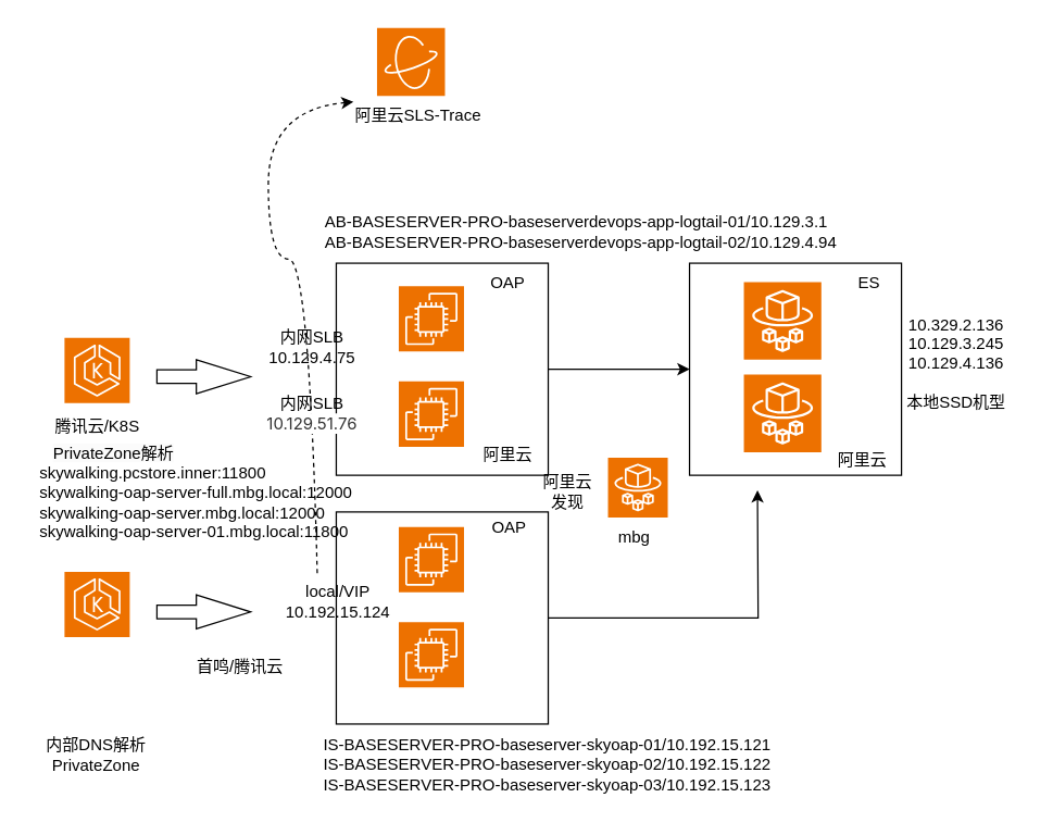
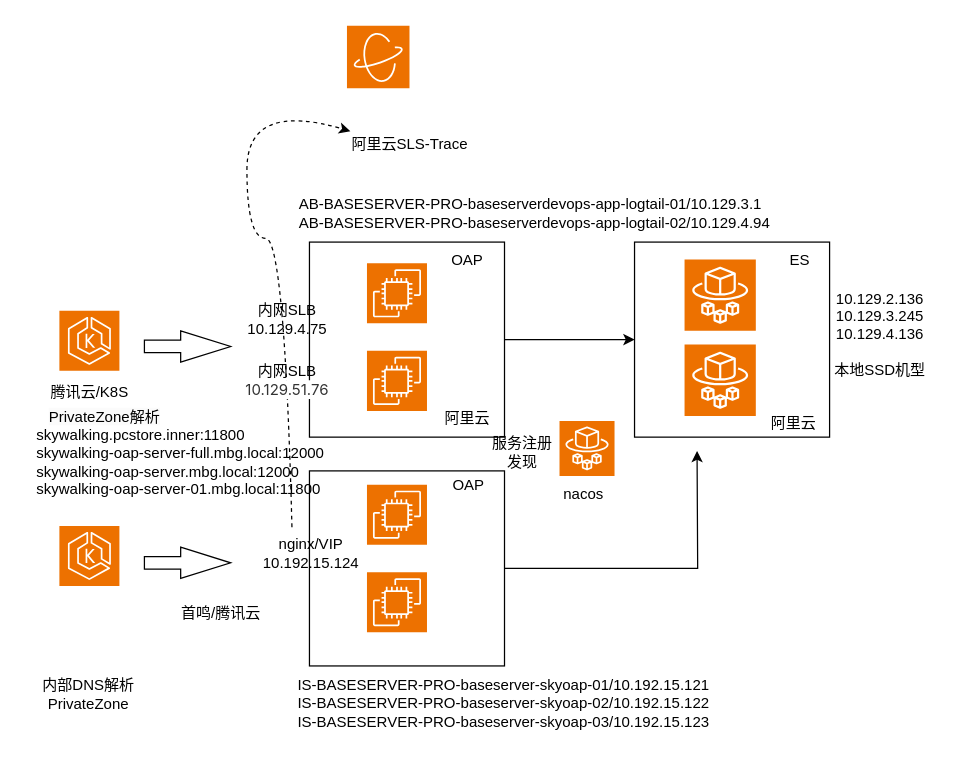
  <mxCell id="0" />
  <mxCell id="1" parent="0" />
  <mxCell id="2" value="" style="curved=1;endArrow=classic;html=1;rounded=0;entryX=0.106;entryY=0.144;entryDx=0;entryDy=0;entryPerimeter=0;exitX=0.35;exitY=-0.025;exitDx=0;exitDy=0;exitPerimeter=0;dashed=1;" parent="1" source="19" target="38" edge="1"><mxGeometry width="50" height="50" relative="1" as="geometry"><mxPoint x="223" y="257" as="sourcePoint" /><mxPoint x="247" y="110" as="targetPoint" /><Array as="points"><mxPoint x="227" y="190" /><mxPoint x="197" y="190" /><mxPoint x="197" y="80" /></Array></mxGeometry></mxCell>
  <mxCell id="3" value="" style="whiteSpace=wrap;html=1;aspect=fixed;" parent="1" vertex="1"><mxGeometry x="507" y="193" width="156" height="156" as="geometry" /></mxCell>
  <mxCell id="4" value="" style="whiteSpace=wrap;html=1;aspect=fixed;" parent="1" vertex="1"><mxGeometry x="247" y="193" width="156" height="156" as="geometry" /></mxCell>
  <mxCell id="5" value="" style="sketch=0;points=[[0,0,0],[0.25,0,0],[0.5,0,0],[0.75,0,0],[1,0,0],[0,1,0],[0.25,1,0],[0.5,1,0],[0.75,1,0],[1,1,0],[0,0.25,0],[0,0.5,0],[0,0.75,0],[1,0.25,0],[1,0.5,0],[1,0.75,0]];outlineConnect=0;fontColor=#232F3E;fillColor=#ED7100;strokeColor=#ffffff;dashed=0;verticalLabelPosition=bottom;verticalAlign=top;align=center;html=1;fontSize=12;fontStyle=0;aspect=fixed;shape=mxgraph.aws4.resourceIcon;resIcon=mxgraph.aws4.ec2;" parent="1" vertex="1"><mxGeometry x="293" y="210" width="48" height="48" as="geometry" /></mxCell>
  <mxCell id="6" value="" style="sketch=0;points=[[0,0,0],[0.25,0,0],[0.5,0,0],[0.75,0,0],[1,0,0],[0,1,0],[0.25,1,0],[0.5,1,0],[0.75,1,0],[1,1,0],[0,0.25,0],[0,0.5,0],[0,0.75,0],[1,0.25,0],[1,0.5,0],[1,0.75,0]];outlineConnect=0;fontColor=#232F3E;fillColor=#ED7100;strokeColor=#ffffff;dashed=0;verticalLabelPosition=bottom;verticalAlign=top;align=center;html=1;fontSize=12;fontStyle=0;aspect=fixed;shape=mxgraph.aws4.resourceIcon;resIcon=mxgraph.aws4.ec2;" parent="1" vertex="1"><mxGeometry x="293" y="280" width="48" height="48" as="geometry" /></mxCell>
  <mxCell id="7" style="edgeStyle=orthogonalEdgeStyle;rounded=0;orthogonalLoop=1;jettySize=auto;html=1;exitX=1;exitY=0.5;exitDx=0;exitDy=0;" parent="1" source="8" edge="1"><mxGeometry relative="1" as="geometry"><mxPoint x="557" y="360" as="targetPoint" /></mxGeometry></mxCell>
  <mxCell id="8" value="" style="whiteSpace=wrap;html=1;aspect=fixed;" parent="1" vertex="1"><mxGeometry x="247" y="376" width="156" height="156" as="geometry" /></mxCell>
  <mxCell id="9" value="" style="sketch=0;points=[[0,0,0],[0.25,0,0],[0.5,0,0],[0.75,0,0],[1,0,0],[0,1,0],[0.25,1,0],[0.5,1,0],[0.75,1,0],[1,1,0],[0,0.25,0],[0,0.5,0],[0,0.75,0],[1,0.25,0],[1,0.5,0],[1,0.75,0]];outlineConnect=0;fontColor=#232F3E;fillColor=#ED7100;strokeColor=#ffffff;dashed=0;verticalLabelPosition=bottom;verticalAlign=top;align=center;html=1;fontSize=12;fontStyle=0;aspect=fixed;shape=mxgraph.aws4.resourceIcon;resIcon=mxgraph.aws4.ec2;" parent="1" vertex="1"><mxGeometry x="293" y="387" width="48" height="48" as="geometry" /></mxCell>
  <mxCell id="10" value="" style="sketch=0;points=[[0,0,0],[0.25,0,0],[0.5,0,0],[0.75,0,0],[1,0,0],[0,1,0],[0.25,1,0],[0.5,1,0],[0.75,1,0],[1,1,0],[0,0.25,0],[0,0.5,0],[0,0.75,0],[1,0.25,0],[1,0.5,0],[1,0.75,0]];outlineConnect=0;fontColor=#232F3E;fillColor=#ED7100;strokeColor=#ffffff;dashed=0;verticalLabelPosition=bottom;verticalAlign=top;align=center;html=1;fontSize=12;fontStyle=0;aspect=fixed;shape=mxgraph.aws4.resourceIcon;resIcon=mxgraph.aws4.ec2;" parent="1" vertex="1"><mxGeometry x="293" y="457" width="48" height="48" as="geometry" /></mxCell>
  <mxCell id="11" value="阿里云" style="text;html=1;align=center;verticalAlign=middle;resizable=0;points=[];autosize=1;strokeColor=none;fillColor=none;" parent="1" vertex="1"><mxGeometry x="343" y="319" width="60" height="30" as="geometry" /></mxCell>
  <mxCell id="12" value="" style="sketch=0;points=[[0,0,0],[0.25,0,0],[0.5,0,0],[0.75,0,0],[1,0,0],[0,1,0],[0.25,1,0],[0.5,1,0],[0.75,1,0],[1,1,0],[0,0.25,0],[0,0.5,0],[0,0.75,0],[1,0.25,0],[1,0.5,0],[1,0.75,0]];outlineConnect=0;fontColor=#232F3E;fillColor=#ED7100;strokeColor=#ffffff;dashed=0;verticalLabelPosition=bottom;verticalAlign=top;align=center;html=1;fontSize=12;fontStyle=0;aspect=fixed;shape=mxgraph.aws4.resourceIcon;resIcon=mxgraph.aws4.fargate;" parent="1" vertex="1"><mxGeometry x="547" y="207" width="57" height="57" as="geometry" /></mxCell>
  <mxCell id="13" value="" style="sketch=0;points=[[0,0,0],[0.25,0,0],[0.5,0,0],[0.75,0,0],[1,0,0],[0,1,0],[0.25,1,0],[0.5,1,0],[0.75,1,0],[1,1,0],[0,0.25,0],[0,0.5,0],[0,0.75,0],[1,0.25,0],[1,0.5,0],[1,0.75,0]];outlineConnect=0;fontColor=#232F3E;fillColor=#ED7100;strokeColor=#ffffff;dashed=0;verticalLabelPosition=bottom;verticalAlign=top;align=center;html=1;fontSize=12;fontStyle=0;aspect=fixed;shape=mxgraph.aws4.resourceIcon;resIcon=mxgraph.aws4.fargate;" parent="1" vertex="1"><mxGeometry x="547" y="275" width="57" height="57" as="geometry" /></mxCell>
  <mxCell id="14" value="阿里云" style="text;html=1;align=center;verticalAlign=middle;resizable=0;points=[];autosize=1;strokeColor=none;fillColor=none;" parent="1" vertex="1"><mxGeometry x="604" y="323" width="60" height="30" as="geometry" /></mxCell>
  <mxCell id="15" value="" style="sketch=0;points=[[0,0,0],[0.25,0,0],[0.5,0,0],[0.75,0,0],[1,0,0],[0,1,0],[0.25,1,0],[0.5,1,0],[0.75,1,0],[1,1,0],[0,0.25,0],[0,0.5,0],[0,0.75,0],[1,0.25,0],[1,0.5,0],[1,0.75,0]];outlineConnect=0;fontColor=#232F3E;fillColor=#ED7100;strokeColor=#ffffff;dashed=0;verticalLabelPosition=bottom;verticalAlign=top;align=center;html=1;fontSize=12;fontStyle=0;aspect=fixed;shape=mxgraph.aws4.resourceIcon;resIcon=mxgraph.aws4.eks;" parent="1" vertex="1"><mxGeometry x="47" y="248" width="48" height="48" as="geometry" /></mxCell>
  <mxCell id="16" value="" style="sketch=0;points=[[0,0,0],[0.25,0,0],[0.5,0,0],[0.75,0,0],[1,0,0],[0,1,0],[0.25,1,0],[0.5,1,0],[0.75,1,0],[1,1,0],[0,0.25,0],[0,0.5,0],[0,0.75,0],[1,0.25,0],[1,0.5,0],[1,0.75,0]];outlineConnect=0;fontColor=#232F3E;fillColor=#ED7100;strokeColor=#ffffff;dashed=0;verticalLabelPosition=bottom;verticalAlign=top;align=center;html=1;fontSize=12;fontStyle=0;aspect=fixed;shape=mxgraph.aws4.resourceIcon;resIcon=mxgraph.aws4.eks;" parent="1" vertex="1"><mxGeometry x="47" y="420" width="48" height="48" as="geometry" /></mxCell>
  <mxCell id="17" value="腾讯云/K8S" style="text;html=1;align=center;verticalAlign=middle;resizable=0;points=[];autosize=1;strokeColor=none;fillColor=none;" parent="1" vertex="1"><mxGeometry x="26" y="298" width="90" height="30" as="geometry" /></mxCell>
  <mxCell id="18" value="首鸣/腾讯云" style="text;html=1;align=center;verticalAlign=middle;resizable=0;points=[];autosize=1;strokeColor=none;fillColor=none;" parent="1" vertex="1"><mxGeometry x="131" y="475" width="90" height="30" as="geometry" /></mxCell>
- <mxCell id="19" value="local/VIP&lt;div&gt;10.192.15.124&lt;/div&gt;" style="text;html=1;align=center;verticalAlign=middle;resizable=0;points=[];autosize=1;strokeColor=none;fillColor=none;" parent="1" vertex="1"><mxGeometry x="198" y="422" width="100" height="40" as="geometry" /></mxCell>
+ <mxCell id="19" value="nginx/VIP&lt;div&gt;10.192.15.124&lt;/div&gt;" style="text;html=1;align=center;verticalAlign=middle;resizable=0;points=[];autosize=1;strokeColor=none;fillColor=none;" parent="1" vertex="1"><mxGeometry x="198" y="422" width="100" height="40" as="geometry" /></mxCell>
  <mxCell id="20" value="OAP" style="text;html=1;align=center;verticalAlign=middle;resizable=0;points=[];autosize=1;strokeColor=none;fillColor=none;" parent="1" vertex="1"><mxGeometry x="349" y="373" width="50" height="30" as="geometry" /></mxCell>
  <mxCell id="21" value="OAP" style="text;html=1;align=center;verticalAlign=middle;resizable=0;points=[];autosize=1;strokeColor=none;fillColor=none;" parent="1" vertex="1"><mxGeometry x="348" y="193" width="50" height="30" as="geometry" /></mxCell>
  <mxCell id="22" value="ES" style="text;html=1;align=center;verticalAlign=middle;resizable=0;points=[];autosize=1;strokeColor=none;fillColor=none;" parent="1" vertex="1"><mxGeometry x="619" y="193" width="40" height="30" as="geometry" /></mxCell>
  <mxCell id="23" value="IS-BASESERVER-PRO-baseserver-skyoap-01/10.192.15.121&lt;br&gt;IS-BASESERVER-PRO-baseserver-skyoap-02/10.192.15.122&lt;br&gt;IS-BASESERVER-PRO-baseserver-skyoap-03/10.192.15.123" style="text;html=1;align=center;verticalAlign=middle;resizable=0;points=[];autosize=1;strokeColor=none;fillColor=none;" parent="1" vertex="1"><mxGeometry x="227" y="532" width="350" height="60" as="geometry" /></mxCell>
  <mxCell id="24" value="AB-BASESERVER-PRO-baseserverdevops-app-logtail-01/10.129.3.1&lt;div&gt;AB-BASESERVER-PRO-baseserverdevops-app-logtail-02/10.129.4.94&lt;/div&gt;" style="text;html=1;align=left;verticalAlign=middle;resizable=0;points=[];autosize=1;strokeColor=none;fillColor=none;" parent="1" vertex="1"><mxGeometry x="237" y="150" width="400" height="40" as="geometry" /></mxCell>
  <mxCell id="25" value="内网SLB&lt;div&gt;10.129.4.75&lt;/div&gt;" style="text;html=1;align=center;verticalAlign=middle;resizable=0;points=[];autosize=1;strokeColor=none;fillColor=none;" parent="1" vertex="1"><mxGeometry x="184" y="235" width="90" height="40" as="geometry" /></mxCell>
  <mxCell id="26" value="" style="endArrow=classic;html=1;rounded=0;entryX=0;entryY=0.5;entryDx=0;entryDy=0;exitX=1;exitY=0.5;exitDx=0;exitDy=0;" parent="1" source="4" target="3" edge="1"><mxGeometry width="50" height="50" relative="1" as="geometry"><mxPoint x="337" y="390" as="sourcePoint" /><mxPoint x="387" y="340" as="targetPoint" /></mxGeometry></mxCell>
  <mxCell id="27" value="" style="html=1;shadow=0;dashed=0;align=center;verticalAlign=middle;shape=mxgraph.arrows2.arrow;dy=0.6;dx=40;notch=0;" parent="1" vertex="1"><mxGeometry x="115" y="264" width="69" height="25" as="geometry" /></mxCell>
  <mxCell id="28" value="" style="html=1;shadow=0;dashed=0;align=center;verticalAlign=middle;shape=mxgraph.arrows2.arrow;dy=0.6;dx=40;notch=0;" parent="1" vertex="1"><mxGeometry x="115" y="437" width="69" height="25" as="geometry" /></mxCell>
- <mxCell id="29" value="10.329.2.136&lt;div&gt;10.129.3.245&lt;/div&gt;&lt;div&gt;10.129.4.136&lt;/div&gt;&lt;div&gt;&lt;br&gt;&lt;/div&gt;&lt;div&gt;本地SSD机型&lt;/div&gt;" style="text;html=1;align=center;verticalAlign=middle;resizable=0;points=[];autosize=1;strokeColor=none;fillColor=none;" parent="1" vertex="1"><mxGeometry x="653" y="222" width="100" height="90" as="geometry" /></mxCell>
+ <mxCell id="29" value="10.129.2.136&lt;div&gt;10.129.3.245&lt;/div&gt;&lt;div&gt;10.129.4.136&lt;/div&gt;&lt;div&gt;&lt;br&gt;&lt;/div&gt;&lt;div&gt;本地SSD机型&lt;/div&gt;" style="text;html=1;align=center;verticalAlign=middle;resizable=0;points=[];autosize=1;strokeColor=none;fillColor=none;" parent="1" vertex="1"><mxGeometry x="653" y="222" width="100" height="90" as="geometry" /></mxCell>
  <mxCell id="30" value="内部DNS解析&lt;br&gt;PrivateZone" style="text;html=1;align=center;verticalAlign=middle;resizable=0;points=[];autosize=1;strokeColor=none;fillColor=none;" parent="1" vertex="1"><mxGeometry x="20" y="535" width="100" height="40" as="geometry" /></mxCell>
  <mxCell id="31" value="&lt;div&gt;&lt;span data-teams=&quot;true&quot;&gt;&lt;span dir=&quot;ltr&quot; class=&quot;ui-provider a b c d e f g h i j k l m n o p q r s t u v w x y z ab ac ae af ag ah ai aj ak&quot;&gt;skywalking.pcstore.inner:11800&amp;nbsp;&lt;/span&gt;&lt;/span&gt;&lt;/div&gt;skywalking-oap-server-full.mbg.local:12000&lt;div&gt;skywalking-oap-server.mbg.local:12000&lt;/div&gt;&lt;div&gt;skywalking-oap-server-01.mbg.local:11800&lt;/div&gt;" style="text;html=1;align=left;verticalAlign=middle;resizable=0;points=[];autosize=1;strokeColor=none;fillColor=none;" parent="1" vertex="1"><mxGeometry x="27" y="334" width="250" height="70" as="geometry" /></mxCell>
  <mxCell id="32" value="&lt;span style=&quot;color: rgb(0, 0, 0); font-family: Helvetica; font-size: 12px; font-style: normal; font-variant-ligatures: normal; font-variant-caps: normal; font-weight: 400; letter-spacing: normal; orphans: 2; text-align: center; text-indent: 0px; text-transform: none; widows: 2; word-spacing: 0px; -webkit-text-stroke-width: 0px; white-space: nowrap; background-color: rgb(251, 251, 251); text-decoration-thickness: initial; text-decoration-style: initial; text-decoration-color: initial; display: inline !important; float: none;&quot;&gt;PrivateZone解析&lt;/span&gt;" style="text;whiteSpace=wrap;html=1;" parent="1" vertex="1"><mxGeometry x="37" y="319" width="110" height="50" as="geometry" /></mxCell>
  <mxCell id="33" value="" style="sketch=0;points=[[0,0,0],[0.25,0,0],[0.5,0,0],[0.75,0,0],[1,0,0],[0,1,0],[0.25,1,0],[0.5,1,0],[0.75,1,0],[1,1,0],[0,0.25,0],[0,0.5,0],[0,0.75,0],[1,0.25,0],[1,0.5,0],[1,0.75,0]];outlineConnect=0;fontColor=#232F3E;fillColor=#ED7100;strokeColor=#ffffff;dashed=0;verticalLabelPosition=bottom;verticalAlign=top;align=center;html=1;fontSize=12;fontStyle=0;aspect=fixed;shape=mxgraph.aws4.resourceIcon;resIcon=mxgraph.aws4.fargate;" parent="1" vertex="1"><mxGeometry x="447" y="336" width="44" height="44" as="geometry" /></mxCell>
- <mxCell id="34" value="mbg" style="text;html=1;align=center;verticalAlign=middle;resizable=0;points=[];autosize=1;strokeColor=none;fillColor=none;" parent="1" vertex="1"><mxGeometry x="436" y="380" width="60" height="30" as="geometry" /></mxCell>
- <mxCell id="35" value="阿里云&lt;div&gt;发现&lt;/div&gt;" style="text;html=1;align=center;verticalAlign=middle;resizable=0;points=[];autosize=1;strokeColor=none;fillColor=none;" parent="1" vertex="1"><mxGeometry x="382" y="341" width="70" height="40" as="geometry" /></mxCell>
+ <mxCell id="34" value="nacos" style="text;html=1;align=center;verticalAlign=middle;resizable=0;points=[];autosize=1;strokeColor=none;fillColor=none;" parent="1" vertex="1"><mxGeometry x="436" y="380" width="60" height="30" as="geometry" /></mxCell>
+ <mxCell id="35" value="服务注册&lt;div&gt;发现&lt;/div&gt;" style="text;html=1;align=center;verticalAlign=middle;resizable=0;points=[];autosize=1;strokeColor=none;fillColor=none;" parent="1" vertex="1"><mxGeometry x="382" y="341" width="70" height="40" as="geometry" /></mxCell>
  <mxCell id="36" value="内网SLB&lt;div&gt;&lt;span style=&quot;color: rgb(51, 51, 51); font-family: -apple-system, BlinkMacSystemFont, &amp;quot;Segoe UI&amp;quot;, &amp;quot;PingFang SC&amp;quot;, &amp;quot;Hiragino Sans GB&amp;quot;, &amp;quot;Microsoft YaHei&amp;quot;, &amp;quot;Helvetica Neue&amp;quot;, Helvetica, Arial, sans-serif; text-align: start; white-space-collapse: preserve; background-color: rgb(255, 255, 255);&quot;&gt;10.129.51.76&lt;/span&gt;&lt;/div&gt;" style="text;html=1;align=center;verticalAlign=middle;resizable=0;points=[];autosize=1;strokeColor=none;fillColor=none;" parent="1" vertex="1"><mxGeometry x="184" y="283.5" width="90" height="40" as="geometry" /></mxCell>
  <mxCell id="37" value="" style="sketch=0;points=[[0,0,0],[0.25,0,0],[0.5,0,0],[0.75,0,0],[1,0,0],[0,1,0],[0.25,1,0],[0.5,1,0],[0.75,1,0],[1,1,0],[0,0.25,0],[0,0.5,0],[0,0.75,0],[1,0.25,0],[1,0.5,0],[1,0.75,0]];outlineConnect=0;fontColor=#232F3E;fillColor=#ED7100;strokeColor=#ffffff;dashed=0;verticalLabelPosition=bottom;verticalAlign=top;align=center;html=1;fontSize=12;fontStyle=0;aspect=fixed;shape=mxgraph.aws4.resourceIcon;resIcon=mxgraph.aws4.nice_dcv;" parent="1" vertex="1"><mxGeometry x="277" y="20" width="50" height="50" as="geometry" /></mxCell>
- <mxCell id="38" value="阿里云SLS-Trace" style="text;html=1;align=center;verticalAlign=middle;resizable=0;points=[];autosize=1;strokeColor=none;fillColor=none;" parent="1" vertex="1"><mxGeometry x="247" width="120" height="30" as="geometry" y="70" /></mxCell>
+ <mxCell id="38" value="阿里云SLS-Trace" style="text;html=1;align=center;verticalAlign=middle;resizable=0;points=[];autosize=1;strokeColor=none;fillColor=none;" parent="1" vertex="1"><mxGeometry x="267" y="100" width="120" height="30" as="geometry" /></mxCell>
